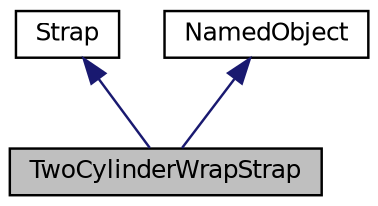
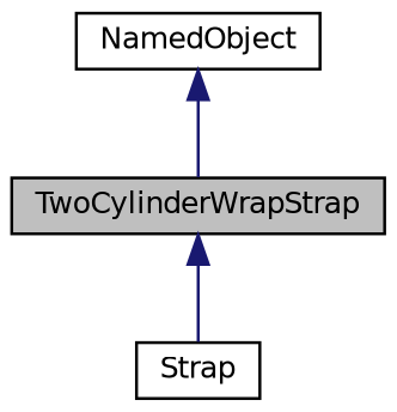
  digraph {
    node [color=black fillcolor=white fontname=Helvetica fontsize=10 shape=record style=filled]
    edge [color=midnightblue dir=back fontname=Helvetica fontsize=10 labelfontname=Helvetica labelfontsize=10 style=solid]
    n1 [fillcolor=grey75 fontcolor=black height=0.2 label=TwoCylinderWrapStrap width=0.4]
    n2 [height=0.2 label=Strap width=0.4]
    n3 [height=0.2 label=NamedObject width=0.4]
-   n2 -> n1
+   n1 -> n2
    n3 -> n1
  }
